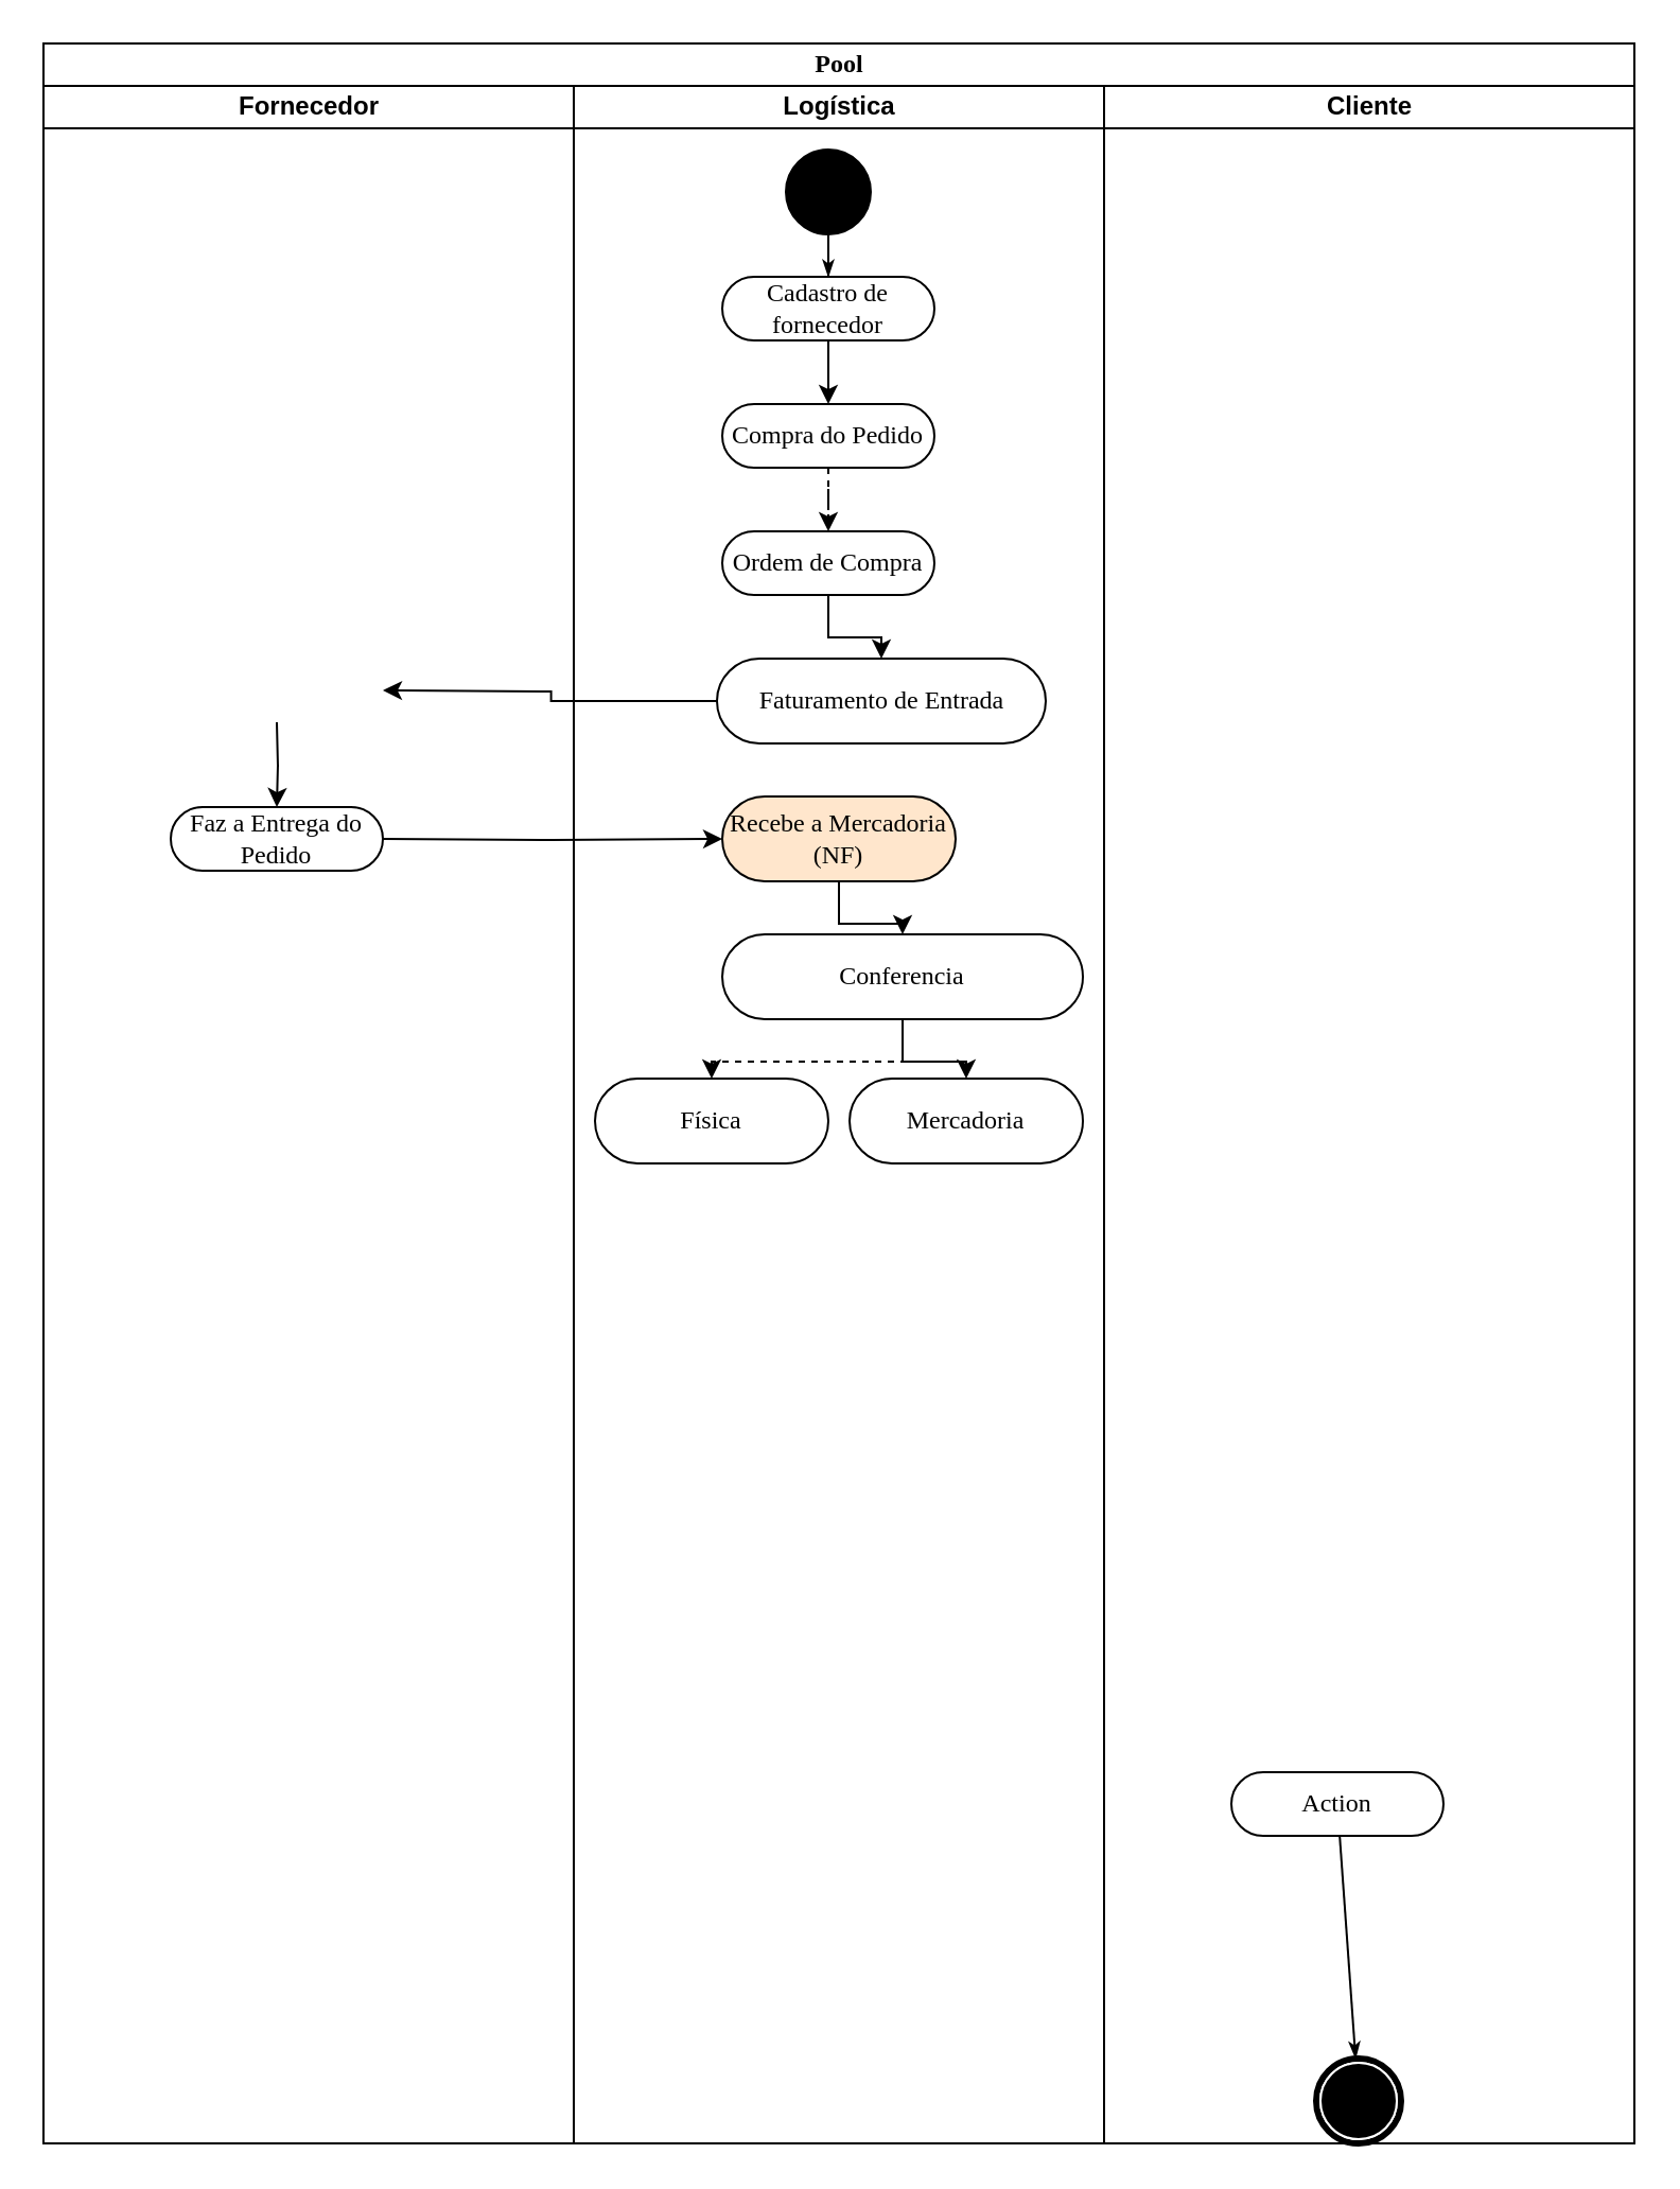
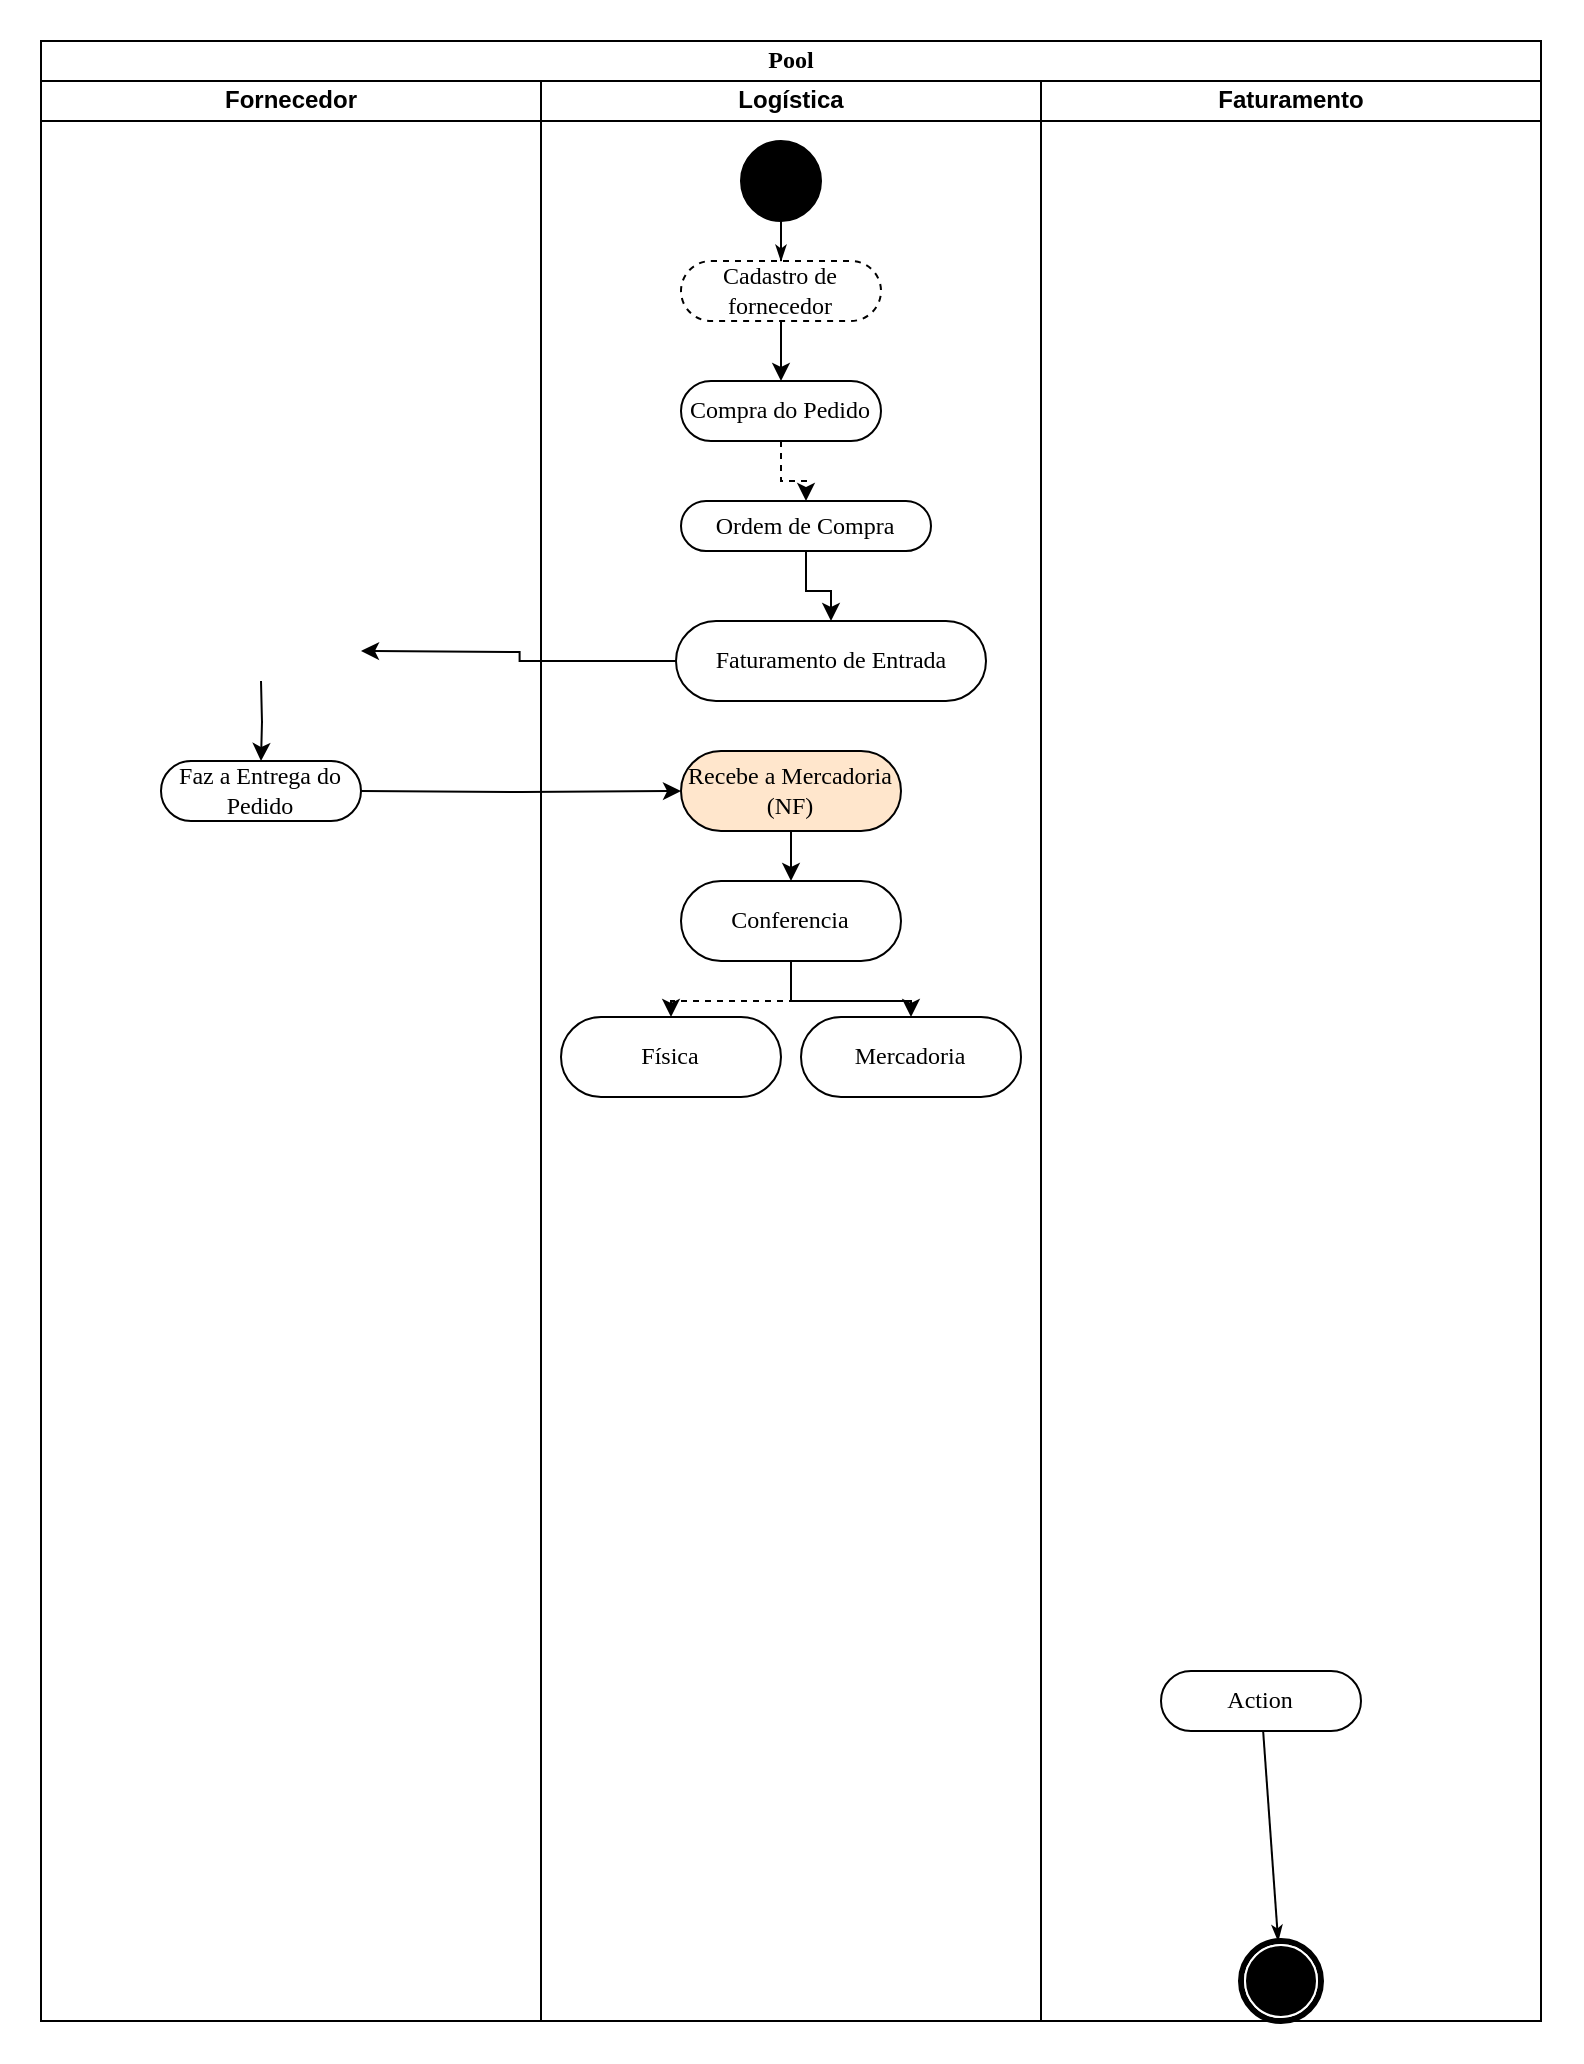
  <mxCell id="0" />
  <mxCell id="1" parent="0" />
  <mxCell id="2" value="Pool" style="swimlane;html=1;childLayout=stackLayout;startSize=20;rounded=0;shadow=0;comic=0;labelBackgroundColor=none;strokeWidth=1;fontFamily=Verdana;fontSize=12;align=center;" parent="1" vertex="1"><mxGeometry x="20" y="20" width="750" height="990" as="geometry" /></mxCell>
  <mxCell id="3" value="Fornecedor" style="swimlane;html=1;startSize=20;" parent="2" vertex="1"><mxGeometry y="20" width="250" height="970" as="geometry" /></mxCell>
  <mxCell id="4" style="edgeStyle=orthogonalEdgeStyle;rounded=0;orthogonalLoop=1;jettySize=auto;html=1;" edge="1" parent="3"><mxGeometry relative="1" as="geometry"><mxPoint x="110" y="300" as="sourcePoint" /><mxPoint x="110" y="340" as="targetPoint" /></mxGeometry></mxCell>
  <mxCell id="5" value="Faz a Entrega do Pedido" style="rounded=1;whiteSpace=wrap;html=1;shadow=0;comic=0;labelBackgroundColor=none;strokeWidth=1;fontFamily=Verdana;fontSize=12;align=center;arcSize=50;" vertex="1" parent="3"><mxGeometry x="60" y="340" width="100" height="30" as="geometry" /></mxCell>
  <mxCell id="6" value="Logística" style="swimlane;html=1;startSize=20;" parent="2" vertex="1"><mxGeometry x="250" y="20" width="250" height="970" as="geometry" /></mxCell>
  <mxCell id="7" style="edgeStyle=orthogonalEdgeStyle;rounded=0;orthogonalLoop=1;jettySize=auto;html=1;dashed=1;" edge="1" parent="6" source="14" target="13"><mxGeometry relative="1" as="geometry" /></mxCell>
  <mxCell id="8" style="edgeStyle=orthogonalEdgeStyle;rounded=0;orthogonalLoop=1;jettySize=auto;html=1;entryX=0.5;entryY=0;entryDx=0;entryDy=0;" edge="1" parent="6" source="10" target="22"><mxGeometry relative="1" as="geometry" /></mxCell>
  <mxCell id="9" style="edgeStyle=orthogonalEdgeStyle;rounded=0;orthogonalLoop=1;jettySize=auto;html=1;entryX=0.5;entryY=0;entryDx=0;entryDy=0;dashed=1;" edge="1" parent="6" source="10" target="21"><mxGeometry relative="1" as="geometry" /></mxCell>
- <mxCell id="10" value="Conferencia" style="rounded=1;whiteSpace=wrap;html=1;shadow=0;comic=0;labelBackgroundColor=none;strokeWidth=1;fontFamily=Verdana;fontSize=12;align=center;arcSize=50;" vertex="1" parent="6"><mxGeometry x="70" y="400" width="170" height="40" as="geometry" /></mxCell>
+ <mxCell id="10" value="Conferencia" style="rounded=1;whiteSpace=wrap;html=1;shadow=0;comic=0;labelBackgroundColor=none;strokeWidth=1;fontFamily=Verdana;fontSize=12;align=center;arcSize=50;" vertex="1" parent="6"><mxGeometry x="70" y="400" width="110" height="40" as="geometry" /></mxCell>
  <mxCell id="11" value="" style="ellipse;whiteSpace=wrap;html=1;rounded=0;shadow=0;comic=0;labelBackgroundColor=none;strokeWidth=1;fillColor=#000000;fontFamily=Verdana;fontSize=12;align=center;" parent="6" vertex="1"><mxGeometry x="100" y="30" width="40" height="40" as="geometry" /></mxCell>
  <mxCell id="12" style="edgeStyle=orthogonalEdgeStyle;rounded=0;orthogonalLoop=1;jettySize=auto;html=1;" edge="1" parent="6" source="13" target="18"><mxGeometry relative="1" as="geometry" /></mxCell>
- <mxCell id="13" value="Ordem de Compra" style="rounded=1;whiteSpace=wrap;html=1;shadow=0;comic=0;labelBackgroundColor=none;strokeWidth=1;fontFamily=Verdana;fontSize=12;align=center;arcSize=50;" vertex="1" parent="6"><mxGeometry x="70" y="210" width="100" height="30" as="geometry" /></mxCell>
+ <mxCell id="13" value="Ordem de Compra" style="rounded=1;whiteSpace=wrap;html=1;shadow=0;comic=0;labelBackgroundColor=none;strokeWidth=1;fontFamily=Verdana;fontSize=12;align=center;arcSize=50;" vertex="1" parent="6"><mxGeometry x="70" y="210" width="125" height="25" as="geometry" /></mxCell>
  <mxCell id="14" value="Compra do Pedido" style="rounded=1;whiteSpace=wrap;html=1;shadow=0;comic=0;labelBackgroundColor=none;strokeWidth=1;fontFamily=Verdana;fontSize=12;align=center;arcSize=50;" vertex="1" parent="6"><mxGeometry x="70" y="150" width="100" height="30" as="geometry" /></mxCell>
  <mxCell id="15" style="edgeStyle=orthogonalEdgeStyle;rounded=0;orthogonalLoop=1;jettySize=auto;html=1;" edge="1" parent="6" source="16" target="14"><mxGeometry relative="1" as="geometry" /></mxCell>
- <mxCell id="16" value="Cadastro de fornecedor" style="rounded=1;whiteSpace=wrap;html=1;shadow=0;comic=0;labelBackgroundColor=none;strokeWidth=1;fontFamily=Verdana;fontSize=12;align=center;arcSize=50;" parent="6" vertex="1"><mxGeometry x="70" y="90" width="100" height="30" as="geometry" /></mxCell>
+ <mxCell id="16" value="Cadastro de fornecedor" style="rounded=1;whiteSpace=wrap;html=1;shadow=0;comic=0;labelBackgroundColor=none;strokeWidth=1;fontFamily=Verdana;fontSize=12;align=center;arcSize=50;dashed=1;" parent="6" vertex="1"><mxGeometry x="70" y="90" width="100" height="30" as="geometry" /></mxCell>
  <mxCell id="17" style="edgeStyle=orthogonalEdgeStyle;rounded=0;html=1;labelBackgroundColor=none;startArrow=none;startFill=0;startSize=5;endArrow=classicThin;endFill=1;endSize=5;jettySize=auto;orthogonalLoop=1;strokeWidth=1;fontFamily=Verdana;fontSize=12" parent="6" source="11" target="16" edge="1"><mxGeometry relative="1" as="geometry" /></mxCell>
  <mxCell id="18" value="Faturamento de Entrada" style="rounded=1;whiteSpace=wrap;html=1;shadow=0;comic=0;labelBackgroundColor=none;strokeWidth=1;fontFamily=Verdana;fontSize=12;align=center;arcSize=50;" vertex="1" parent="6"><mxGeometry x="67.5" y="270" width="155" height="40" as="geometry" /></mxCell>
  <mxCell id="19" style="edgeStyle=orthogonalEdgeStyle;rounded=0;orthogonalLoop=1;jettySize=auto;html=1;entryX=0.5;entryY=0;entryDx=0;entryDy=0;" edge="1" parent="6" source="20" target="10"><mxGeometry relative="1" as="geometry" /></mxCell>
  <mxCell id="20" value="Recebe a Mercadoria (NF)" style="rounded=1;whiteSpace=wrap;html=1;shadow=0;comic=0;labelBackgroundColor=none;strokeWidth=1;fontFamily=Verdana;fontSize=12;align=center;arcSize=50;fillColor=#ffe6cc;" vertex="1" parent="6"><mxGeometry x="70" y="335" width="110" height="40" as="geometry" /></mxCell>
  <mxCell id="21" value="Física" style="rounded=1;whiteSpace=wrap;html=1;shadow=0;comic=0;labelBackgroundColor=none;strokeWidth=1;fontFamily=Verdana;fontSize=12;align=center;arcSize=50;" vertex="1" parent="6"><mxGeometry x="10" y="468" width="110" height="40" as="geometry" /></mxCell>
  <mxCell id="22" value="Mercadoria" style="rounded=1;whiteSpace=wrap;html=1;shadow=0;comic=0;labelBackgroundColor=none;strokeWidth=1;fontFamily=Verdana;fontSize=12;align=center;arcSize=50;" vertex="1" parent="6"><mxGeometry x="130" y="468" width="110" height="40" as="geometry" /></mxCell>
  <mxCell id="23" style="edgeStyle=orthogonalEdgeStyle;rounded=0;orthogonalLoop=1;jettySize=auto;html=1;entryX=0;entryY=0.5;entryDx=0;entryDy=0;" edge="1" parent="2" target="20"><mxGeometry relative="1" as="geometry"><mxPoint x="160" y="375" as="sourcePoint" /></mxGeometry></mxCell>
- <mxCell id="24" value="Cliente" style="swimlane;html=1;startSize=20;" parent="2" vertex="1"><mxGeometry x="500" y="20" width="250" height="970" as="geometry" /></mxCell>
+ <mxCell id="24" value="Faturamento" style="swimlane;html=1;startSize=20;" parent="2" vertex="1"><mxGeometry x="500" y="20" width="250" height="970" as="geometry" /></mxCell>
  <mxCell id="25" style="edgeStyle=none;rounded=0;html=1;labelBackgroundColor=none;startArrow=none;startFill=0;startSize=5;endArrow=classicThin;endFill=1;endSize=5;jettySize=auto;orthogonalLoop=1;strokeWidth=1;fontFamily=Verdana;fontSize=12" parent="24" source="27" target="26" edge="1"><mxGeometry relative="1" as="geometry" /></mxCell>
  <mxCell id="26" value="" style="shape=mxgraph.bpmn.shape;html=1;verticalLabelPosition=bottom;labelBackgroundColor=#ffffff;verticalAlign=top;perimeter=ellipsePerimeter;outline=end;symbol=terminate;rounded=0;shadow=0;comic=0;strokeWidth=1;fontFamily=Verdana;fontSize=12;align=center;" parent="24" vertex="1"><mxGeometry x="100" y="930" width="40" height="40" as="geometry" /></mxCell>
  <mxCell id="27" value="Action" style="rounded=1;whiteSpace=wrap;html=1;shadow=0;comic=0;labelBackgroundColor=none;strokeWidth=1;fontFamily=Verdana;fontSize=12;align=center;arcSize=50;" parent="24" vertex="1"><mxGeometry x="60" y="795" width="100" height="30" as="geometry" /></mxCell>
  <mxCell id="28" style="edgeStyle=orthogonalEdgeStyle;rounded=0;orthogonalLoop=1;jettySize=auto;html=1;" edge="1" parent="2" source="18"><mxGeometry relative="1" as="geometry"><mxPoint x="160" y="305" as="targetPoint" /></mxGeometry></mxCell>
